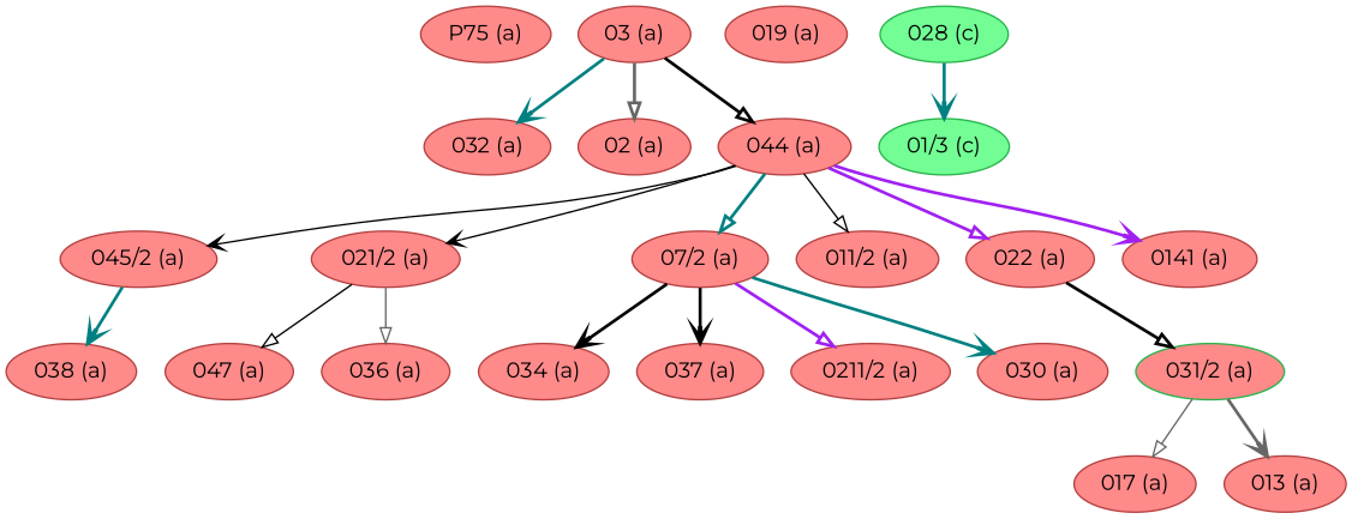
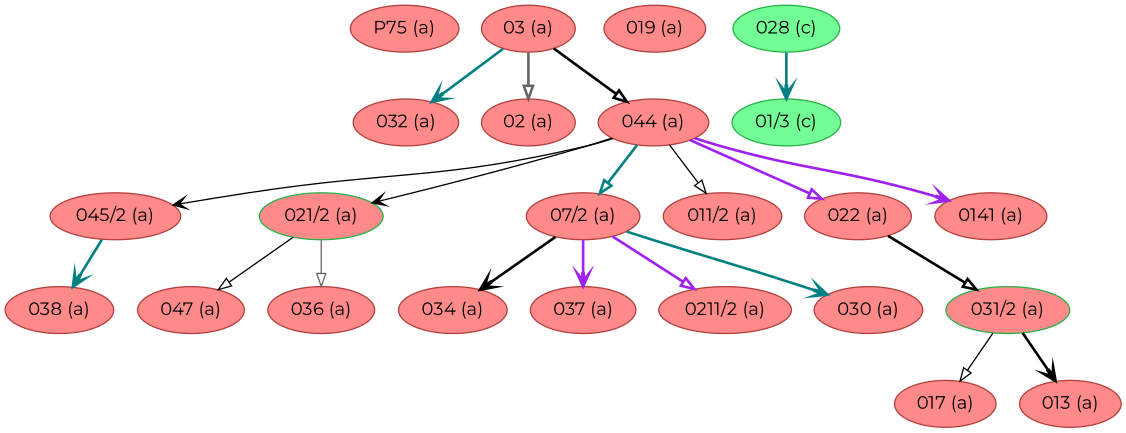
  strict digraph {
    fontname=Montserrat
    node [color="#b43f3f" fillcolor="#FF8A8A" fontname=Montserrat style=filled]
    edge [arrowhead=vee color=black fontname=Montserrat style=bold]
    "P75 (a)"
    "045/2 (a)"
    "038 (a)"
-   "021/2 (a)"
+   "021/2 (a)" [color="#27b34a"]
    "047 (a)"
    "036 (a)"
    "031/2 (a)" [color="#27b34a"]
    "017 (a)"
    "013 (a)"
    "019 (a)"
    "028 (c)" [color="#27b34a" fillcolor="#72FE95"]
    "01/3 (c)" [color="#27b34a" fillcolor="#72FE95"]
    "07/2 (a)"
    "034 (a)"
    "037 (a)"
    "0211/2 (a)"
    "030 (a)"
    "03 (a)"
    "032 (a)"
    "02 (a)"
    "044 (a)"
    "011/2 (a)"
    "022 (a)"
    "0141 (a)"
    "045/2 (a)" -> "038 (a)" [color=teal]
    "021/2 (a)" -> "047 (a)" [arrowhead=onormal style=solid]
    "021/2 (a)" -> "036 (a)" [arrowhead=onormal color=gray40 style=solid]
-   "031/2 (a)" -> "017 (a)" [arrowhead=onormal color=gray40 style=solid]
-   "031/2 (a)" -> "013 (a)" [color=gray40]
+   "031/2 (a)" -> "017 (a)" [arrowhead=onormal style=solid]
+   "031/2 (a)" -> "013 (a)"
    "028 (c)" -> "01/3 (c)" [color=teal]
    "07/2 (a)" -> "034 (a)"
-   "07/2 (a)" -> "037 (a)"
+   "07/2 (a)" -> "037 (a)" [color=purple]
    "07/2 (a)" -> "0211/2 (a)" [arrowhead=onormal color=purple]
    "07/2 (a)" -> "030 (a)" [color=teal]
    "03 (a)" -> "032 (a)" [color=teal]
    "03 (a)" -> "02 (a)" [arrowhead=onormal color=gray40]
    "03 (a)" -> "044 (a)" [arrowhead=onormal]
    "044 (a)" -> "045/2 (a)" [style=solid]
    "044 (a)" -> "021/2 (a)" [style=solid]
    "044 (a)" -> "07/2 (a)" [arrowhead=onormal color=teal]
    "044 (a)" -> "011/2 (a)" [arrowhead=onormal style=solid]
    "044 (a)" -> "022 (a)" [arrowhead=onormal color=purple]
    "044 (a)" -> "0141 (a)" [color=purple]
    "022 (a)" -> "031/2 (a)" [arrowhead=onormal]
  }
